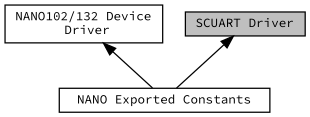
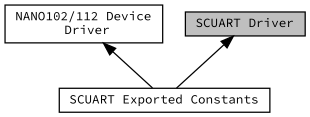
  digraph {
    fontname="Source Code Pro"
    rankdir=TB
    node [color=black fillcolor=white fontname="Source Code Pro" fontsize=10 shape=box style=filled]
    edge [dir=back fontname="Source Code Pro" fontsize=10 labelfontname=Helvetica labelfontsize=10 shape=plaintext style=solid]
-   n1 [height=0.2 label="NANO102/132 Device\l Driver" width=0.4]
-   n2 [height=0.2 label="NANO Exported Constants" width=0.4]
+   n1 [height=0.2 label="NANO102/112 Device\l Driver" width=0.4]
+   n2 [height=0.2 label="SCUART Exported Constants" width=0.4]
    n3 [fillcolor=grey75 fontcolor=black height=0.2 label="SCUART Driver" width=0.4]
    n1 -> n2
    n3 -> n2
  }
